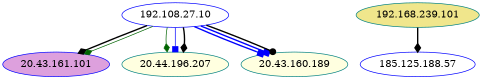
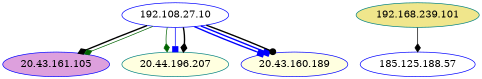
  digraph {
    node [activity_score=0.27 color=blue degree=3 fillcolor=white in_degree=3 out_degree=0 style=filled total_connections=3]
    edge [arrowhead=diamond color=black conn_state_other=0.00 conn_state_partial=0.00 conn_state_rejected_reset=0.00 conn_state_successful=1.00 conn_state_suspicious=0.00 dst_port_type=0.00 history_length=0.80 local_orig=1.00 local_resp=0.00 orig_bytes=0.55 orig_ip_bytes=0.57 orig_pkts=0.19 protocol_ICMP=0.00 protocol_TCP=1.00 protocol_UDP=0.00 protocol_UNKNOWN=0.00 resp_bytes=0.63 resp_ip_bytes=0.63 resp_pkts=0.19 service_DNS=0.00 service_FTP=0.00 service_HTTP=0.00 service_SSH=0.00 service_UNKNOWN=1.00 src_port_type=0.50 style=bold timestamp_cos=-0.62 timestamp_sin=0.78]
    n1 [activity_score=1.00 degree=56 in_degree=0 label="192.108.27.10" out_degree=56 total_connections=56]
-   "20.43.161.105" [activity_score=0.65 degree=10 fillcolor=plum in_degree=10 total_connections=10 label="20.43.161.101"]
+   "20.43.161.105" [activity_score=0.65 degree=10 fillcolor=plum in_degree=10 total_connections=10]
    "20.44.196.207" [color=teal fillcolor=lightyellow]
-   "20.43.160.189" [color=teal fillcolor=lightyellow]
+   "20.43.160.189" [fillcolor=lightyellow]
    "192.168.239.101" [activity_score=0.81 color=teal degree=16 fillcolor=khaki in_degree=7 out_degree=9 total_connections=16]
    "185.125.188.57" [activity_score=0.10 degree=1 in_degree=1 total_connections=1]
    n1 -> "20.43.161.105" [orig_bytes=0.69 orig_ip_bytes=0.81 orig_pkts=0.53 resp_bytes=1.10 resp_ip_bytes=1.10 resp_pkts=0.58 src_port_type=1.00]
    n1 -> "20.43.161.105" [color=darkgreen orig_bytes=0.69 orig_ip_bytes=0.72 orig_pkts=0.37 resp_bytes=0.90 resp_ip_bytes=0.91 resp_pkts=0.41 style=solid]
    n1 -> "20.44.196.207" [color=darkgreen conn_state_rejected_reset=1.00 conn_state_successful=0.00 resp_bytes=0.62 style=solid]
    n1 -> "20.44.196.207" [arrowhead=box color=blue conn_state_rejected_reset=1.00 conn_state_successful=0.00 orig_pkts=0.18 resp_bytes=0.62 style=solid]
    n1 -> "20.44.196.207" [orig_bytes=0.57 orig_ip_bytes=0.59 orig_pkts=0.22 resp_bytes=0.68 resp_ip_bytes=0.69 resp_pkts=0.23]
    n1 -> "20.43.160.189" [arrowhead=box color=blue history_length=0.90]
    n1 -> "20.43.160.189" [arrowhead=box color=blue conn_state_rejected_reset=1.00 conn_state_successful=0.00]
    n1 -> "20.43.160.189" [arrowhead=dot conn_state_rejected_reset=1.00 conn_state_successful=0.00]
-   "192.168.239.101" -> "185.125.188.57" [orig_bytes=0.67 orig_ip_bytes=0.68 orig_pkts=0.27 resp_bytes=0.76 resp_ip_bytes=0.77 resp_pkts=0.28 src_port_type=1.00]
+   "192.168.239.101" -> "185.125.188.57" [orig_bytes=0.67 orig_ip_bytes=0.68 orig_pkts=0.27 resp_bytes=0.76 resp_ip_bytes=0.77 resp_pkts=0.28 src_port_type=1.00 style=solid]
  }
